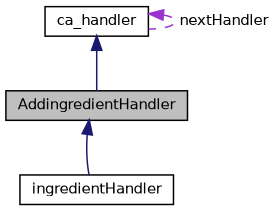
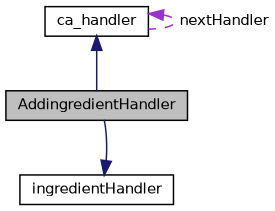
  digraph {
    node [color=black fillcolor=white fontname=Helvetica fontsize=10 shape=record style=filled]
    edge [color=midnightblue dir=back fontname=Helvetica fontsize=10 labelfontname=Helvetica labelfontsize=10 style=solid]
    n1 [fillcolor=grey75 fontcolor=black height=0.2 label=AddingredientHandler width=0.4]
    n2 [height=0.2 label=ingredientHandler width=0.4]
    n3 [height=0.2 label=ca_handler width=0.4]
-   n1 -> n2
+   n2 -> n1
    n3 -> n1
    n3 -> n3 [color=darkorchid3 label=" nextHandler" style=dashed]
  }
